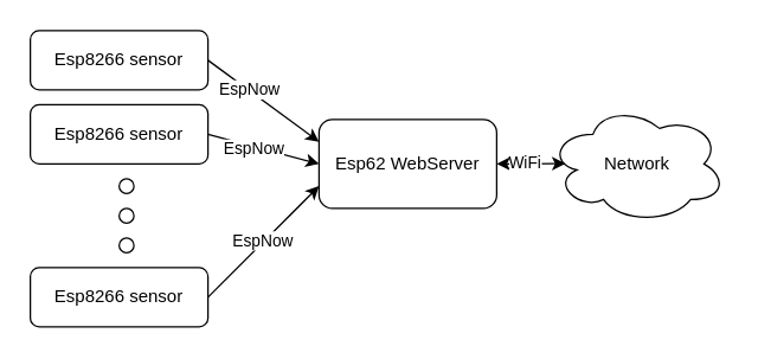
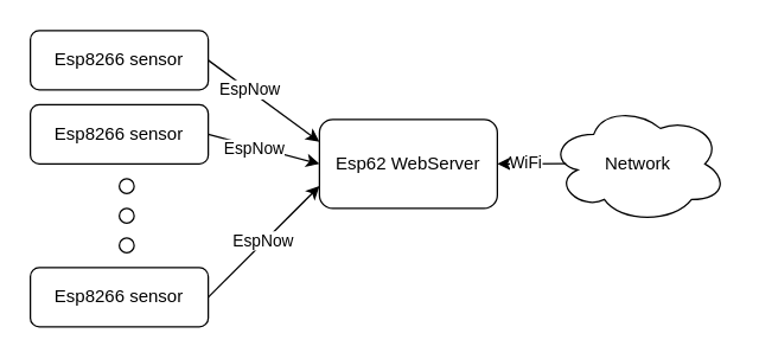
  <mxCell id="0" />
  <mxCell id="1" parent="0" />
  <mxCell id="2" value="Esp8266 sensor" style="rounded=1;whiteSpace=wrap;html=1;" vertex="1" parent="1"><mxGeometry x="20" y="20" width="120" height="40" as="geometry" /></mxCell>
  <mxCell id="3" value="Esp8266 sensor" style="rounded=1;whiteSpace=wrap;html=1;" vertex="1" parent="1"><mxGeometry x="20" y="70" width="120" height="40" as="geometry" /></mxCell>
  <mxCell id="4" value="Esp8266 sensor" style="rounded=1;whiteSpace=wrap;html=1;" vertex="1" parent="1"><mxGeometry x="20" y="180" width="120" height="40" as="geometry" /></mxCell>
  <mxCell id="5" value="" style="shape=ellipse;html=1;dashed=0;whiteSpace=wrap;perimeter=ellipsePerimeter;" vertex="1" parent="1"><mxGeometry x="80" y="120" width="10" height="10" as="geometry" /></mxCell>
  <mxCell id="6" value="" style="shape=ellipse;html=1;dashed=0;whiteSpace=wrap;perimeter=ellipsePerimeter;" vertex="1" parent="1"><mxGeometry x="80" y="140" width="10" height="10" as="geometry" /></mxCell>
  <mxCell id="7" value="" style="shape=ellipse;html=1;dashed=0;whiteSpace=wrap;perimeter=ellipsePerimeter;" vertex="1" parent="1"><mxGeometry x="80" y="160" width="10" height="10" as="geometry" /></mxCell>
  <mxCell id="8" value="Esp62 WebServer" style="rounded=1;whiteSpace=wrap;html=1;" vertex="1" parent="1"><mxGeometry x="215" y="80" width="120" height="60" as="geometry" /></mxCell>
  <mxCell id="9" value="" style="endArrow=classic;html=1;rounded=0;exitX=1;exitY=0.5;exitDx=0;exitDy=0;entryX=0;entryY=0.75;entryDx=0;entryDy=0;" edge="1" parent="1" source="4" target="8"><mxGeometry width="50" height="50" relative="1" as="geometry"><mxPoint x="170" y="210" as="sourcePoint" /><mxPoint x="220" y="160" as="targetPoint" /></mxGeometry></mxCell>
  <mxCell id="10" value="EspNow" style="edgeLabel;html=1;align=center;verticalAlign=middle;resizable=0;points=[];" vertex="1" connectable="0" parent="9"><mxGeometry x="-0.005" y="1" relative="1" as="geometry"><mxPoint as="offset" /></mxGeometry></mxCell>
  <mxCell id="11" value="" style="endArrow=classic;html=1;rounded=0;exitX=1;exitY=0.5;exitDx=0;exitDy=0;entryX=0;entryY=0.5;entryDx=0;entryDy=0;" edge="1" parent="1" source="3" target="8"><mxGeometry width="50" height="50" relative="1" as="geometry"><mxPoint x="310" y="210" as="sourcePoint" /><mxPoint x="360" y="160" as="targetPoint" /></mxGeometry></mxCell>
  <mxCell id="12" value="EspNow" style="edgeLabel;html=1;align=center;verticalAlign=middle;resizable=0;points=[];" vertex="1" connectable="0" parent="11"><mxGeometry x="-0.179" y="-1" relative="1" as="geometry"><mxPoint as="offset" /></mxGeometry></mxCell>
  <mxCell id="13" value="" style="endArrow=classic;html=1;rounded=0;exitX=1;exitY=0.5;exitDx=0;exitDy=0;entryX=0;entryY=0.25;entryDx=0;entryDy=0;" edge="1" parent="1" source="2" target="8"><mxGeometry width="50" height="50" relative="1" as="geometry"><mxPoint x="190" y="20" as="sourcePoint" /><mxPoint x="240" y="-30" as="targetPoint" /></mxGeometry></mxCell>
  <mxCell id="14" value="EspNow" style="edgeLabel;html=1;align=center;verticalAlign=middle;resizable=0;points=[];" vertex="1" connectable="0" parent="13"><mxGeometry x="-0.281" relative="1" as="geometry"><mxPoint x="1" as="offset" /></mxGeometry></mxCell>
  <mxCell id="15" value="Network" style="ellipse;shape=cloud;whiteSpace=wrap;html=1;" vertex="1" parent="1"><mxGeometry x="370" y="70" width="120" height="80" as="geometry" /></mxCell>
- <mxCell id="16" value="" style="endArrow=classic;startArrow=classic;html=1;rounded=0;exitX=1;exitY=0.5;exitDx=0;exitDy=0;entryX=0.095;entryY=0.497;entryDx=0;entryDy=0;entryPerimeter=0;" edge="1" parent="1" source="8" target="15"><mxGeometry width="50" height="50" relative="1" as="geometry"><mxPoint x="310" y="210" as="sourcePoint" /><mxPoint x="360" y="160" as="targetPoint" /></mxGeometry></mxCell>
+ <mxCell id="16" value="" style="endArrow=none;startArrow=classic;html=1;rounded=0;exitX=1;exitY=0.5;exitDx=0;exitDy=0;entryX=0.095;entryY=0.497;entryDx=0;entryDy=0;entryPerimeter=0;" edge="1" parent="1" source="8" target="15"><mxGeometry width="50" height="50" relative="1" as="geometry"><mxPoint x="310" y="210" as="sourcePoint" /><mxPoint x="360" y="160" as="targetPoint" /></mxGeometry></mxCell>
  <mxCell id="17" value="WiFi" style="edgeLabel;html=1;align=center;verticalAlign=middle;resizable=0;points=[];" vertex="1" connectable="0" parent="16"><mxGeometry x="-0.176" y="1" relative="1" as="geometry"><mxPoint as="offset" /></mxGeometry></mxCell>
